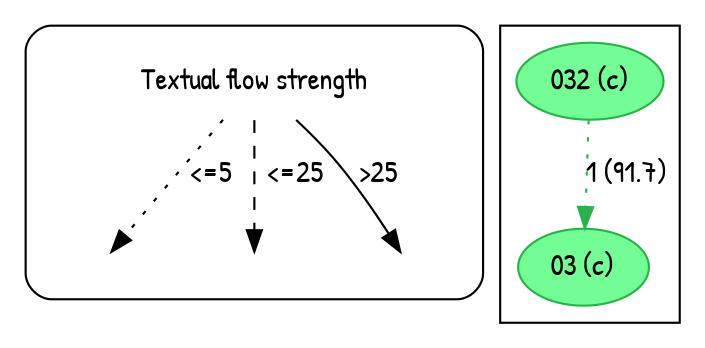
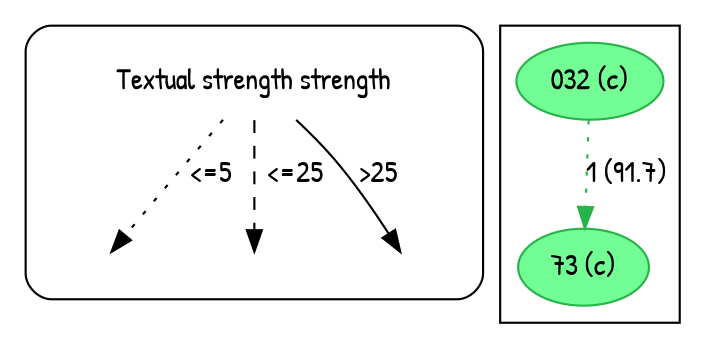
  strict digraph {
    fontname="Patrick Hand"
    node [fontname="Patrick Hand" style=invis]
    edge [fontname="Patrick Hand" style=dotted]
-   n1 [label="Textual flow strength" shape=plaintext style=""]
+   n1 [label="Textual strength strength" shape=plaintext style=""]
    leg_e1 [fixedsize=True height=0.2]
    leg_e2 [fixedsize=True height=0.2]
    leg_e3 [fixedsize=True height=0.2]
-   n5 [color="#27b34a" fillcolor="#72FE95" label="03 (c)" style=filled]
+   n5 [color="#27b34a" fillcolor="#72FE95" label="73 (c)" style=filled]
    n6 [color="#27b34a" fillcolor="#72FE95" label="032 (c)" style=filled]
    subgraph cluster_1 {
      style=rounded
      n1
      leg_e1
      leg_e2
      leg_e3
    }
    subgraph cluster_2 {
      n5
      n6
    }
    n1 -> leg_e1 [label="<=5  "]
    n1 -> leg_e2 [label="  <=25" style=dashed]
    n1 -> leg_e3 [label=">25" style=solid]
    n6 -> n5 [color="#27b34a" label="1 (91.7)"]
  }
